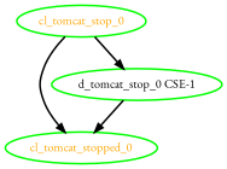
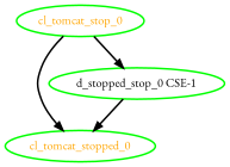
  digraph {
    fontname="EB Garamond"
    node [color=green fontcolor=orange style=bold fontname="EB Garamond"]
    edge [style=bold fontname="EB Garamond"]
    cl_tomcat_stop_0
    cl_tomcat_stopped_0
-   "d_tomcat_stop_0 CSE-1" [fontcolor=black]
+   "d_tomcat_stop_0 CSE-1" [fontcolor=black label="d_stopped_stop_0 CSE-1"]
    cl_tomcat_stop_0 -> cl_tomcat_stopped_0
    cl_tomcat_stop_0 -> "d_tomcat_stop_0 CSE-1"
    "d_tomcat_stop_0 CSE-1" -> cl_tomcat_stopped_0
  }
